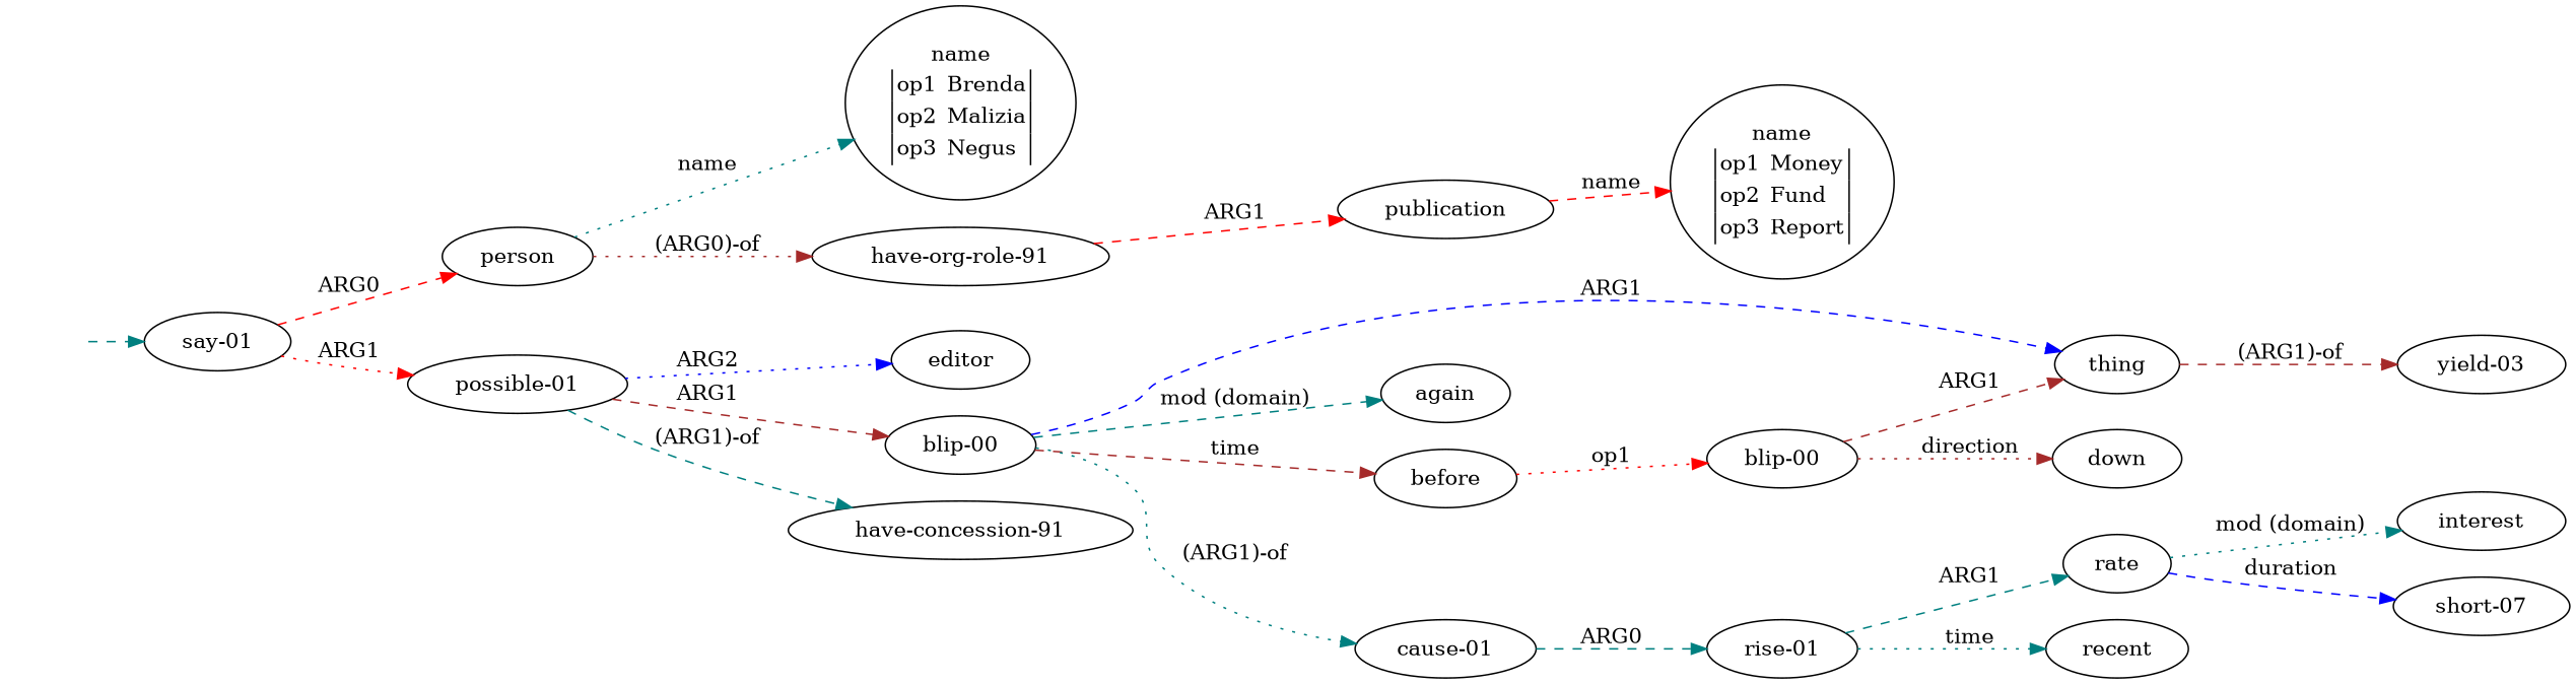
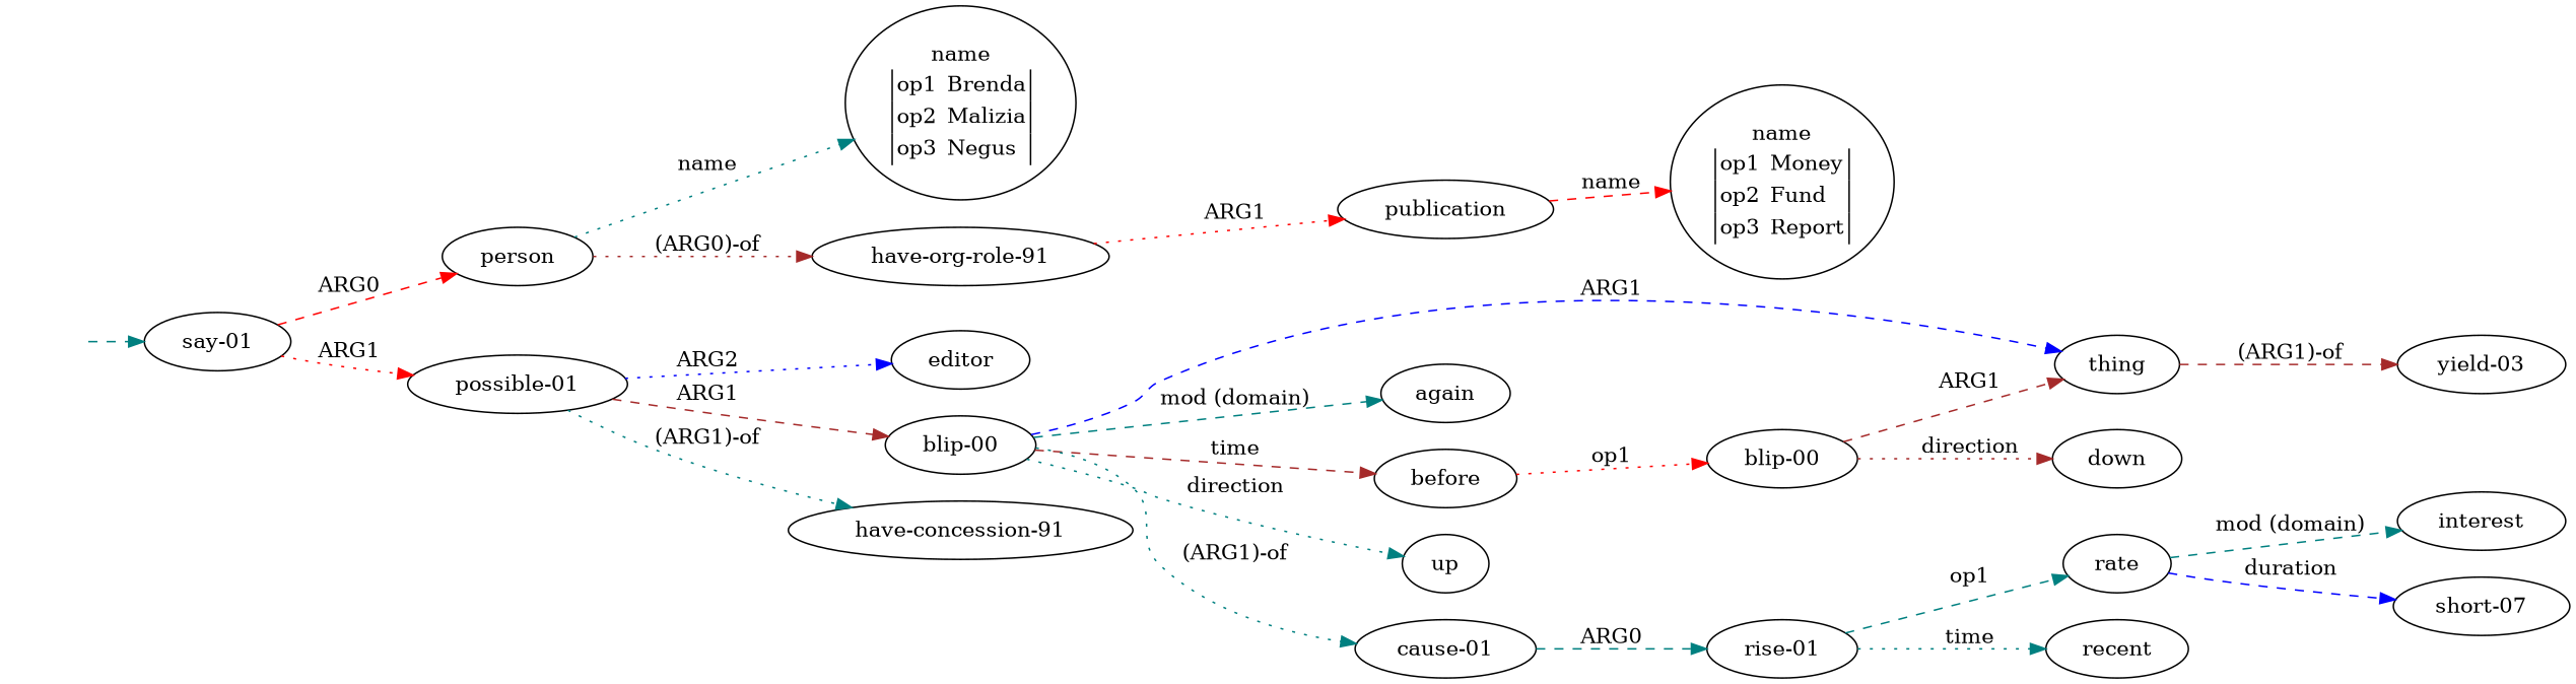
  digraph {
    rankdir=LR
    edge [color=teal style=dashed]
    top [style=invis]
    n2 [label=<<table align="center" border="0" cellspacing="0"><tr><td colspan="2">say-01</td></tr></table>>]
    n3 [label=<<table align="center" border="0" cellspacing="0"><tr><td colspan="2">person</td></tr></table>>]
    n4 [label=<<table align="center" border="0" cellspacing="0"><tr><td colspan="2">possible-01</td></tr></table>>]
    n5 [label=<<table align="center" border="0" cellspacing="0"><tr><td colspan="2">name</td></tr><tr><td sides="l" border="1" align="left">op1</td><td sides="r" border="1" align="left">Brenda</td></tr><tr><td sides="l" border="1" align="left">op2</td><td sides="r" border="1" align="left">Malizia</td></tr><tr><td sides="l" border="1" align="left">op3</td><td sides="r" border="1" align="left">Negus</td></tr></table>>]
    n6 [label=<<table align="center" border="0" cellspacing="0"><tr><td colspan="2">have-org-role-91</td></tr></table>>]
    n7 [label=<<table align="center" border="0" cellspacing="0"><tr><td colspan="2">editor</td></tr></table>>]
    n8 [label=<<table align="center" border="0" cellspacing="0"><tr><td colspan="2">blip-00</td></tr></table>>]
    n9 [label=<<table align="center" border="0" cellspacing="0"><tr><td colspan="2">have-concession-91</td></tr></table>>]
    n10 [label=<<table align="center" border="0" cellspacing="0"><tr><td colspan="2">publication</td></tr></table>>]
    n11 [label=<<table align="center" border="0" cellspacing="0"><tr><td colspan="2">name</td></tr><tr><td sides="l" border="1" align="left">op1</td><td sides="r" border="1" align="left">Money</td></tr><tr><td sides="l" border="1" align="left">op2</td><td sides="r" border="1" align="left">Fund</td></tr><tr><td sides="l" border="1" align="left">op3</td><td sides="r" border="1" align="left">Report</td></tr></table>>]
    n12 [label=<<table align="center" border="0" cellspacing="0"><tr><td colspan="2">thing</td></tr></table>>]
    n13 [label=<<table align="center" border="0" cellspacing="0"><tr><td colspan="2">again</td></tr></table>>]
    n14 [label=<<table align="center" border="0" cellspacing="0"><tr><td colspan="2">before</td></tr></table>>]
+   n15 [label=<<table align="center" border="0" cellspacing="0"><tr><td colspan="2">up</td></tr></table>>]
    n16 [label=<<table align="center" border="0" cellspacing="0"><tr><td colspan="2">cause-01</td></tr></table>>]
    n17 [label=<<table align="center" border="0" cellspacing="0"><tr><td colspan="2">yield-03</td></tr></table>>]
    n18 [label=<<table align="center" border="0" cellspacing="0"><tr><td colspan="2">blip-00</td></tr></table>>]
    n19 [label=<<table align="center" border="0" cellspacing="0"><tr><td colspan="2">rise-01</td></tr></table>>]
    n20 [label=<<table align="center" border="0" cellspacing="0"><tr><td colspan="2">down</td></tr></table>>]
    n21 [label=<<table align="center" border="0" cellspacing="0"><tr><td colspan="2">rate</td></tr></table>>]
    n22 [label=<<table align="center" border="0" cellspacing="0"><tr><td colspan="2">recent</td></tr></table>>]
    n23 [label=<<table align="center" border="0" cellspacing="0"><tr><td colspan="2">interest</td></tr></table>>]
    n24 [label=<<table align="center" border="0" cellspacing="0"><tr><td colspan="2">short-07</td></tr></table>>]
    top -> n2
    n2 -> n3 [color=red label=ARG0]
    n2 -> n4 [color=red label=ARG1 style=dotted]
    n3 -> n5 [label=name style=dotted]
    n3 -> n6 [color=brown label="(ARG0)-of" style=dotted]
    n4 -> n7 [color=blue label=ARG2 style=dotted]
    n4 -> n8 [color=brown label=ARG1]
-   n4 -> n9 [label="(ARG1)-of"]
-   n6 -> n10 [color=red label=ARG1]
+   n4 -> n9 [label="(ARG1)-of" style=dotted]
+   n6 -> n10 [color=red label=ARG1 style=dotted]
    n8 -> n12 [color=blue label=ARG1]
    n8 -> n13 [label="mod (domain)"]
    n8 -> n14 [color=brown label=time]
+   n8 -> n15 [label=direction style=dotted]
    n8 -> n16 [label="(ARG1)-of" style=dotted]
    n10 -> n11 [color=red label=name]
    n12 -> n17 [color=brown label="(ARG1)-of"]
    n14 -> n18 [color=red label=op1 style=dotted]
    n16 -> n19 [label=ARG0]
    n18 -> n12 [color=brown label=ARG1]
    n18 -> n20 [color=brown label=direction style=dotted]
-   n19 -> n21 [label=ARG1]
+   n19 -> n21 [label=op1]
    n19 -> n22 [label=time style=dotted]
-   n21 -> n23 [label="mod (domain)" style=dotted]
+   n21 -> n23 [label="mod (domain)"]
    n21 -> n24 [color=blue label=duration]
  }
